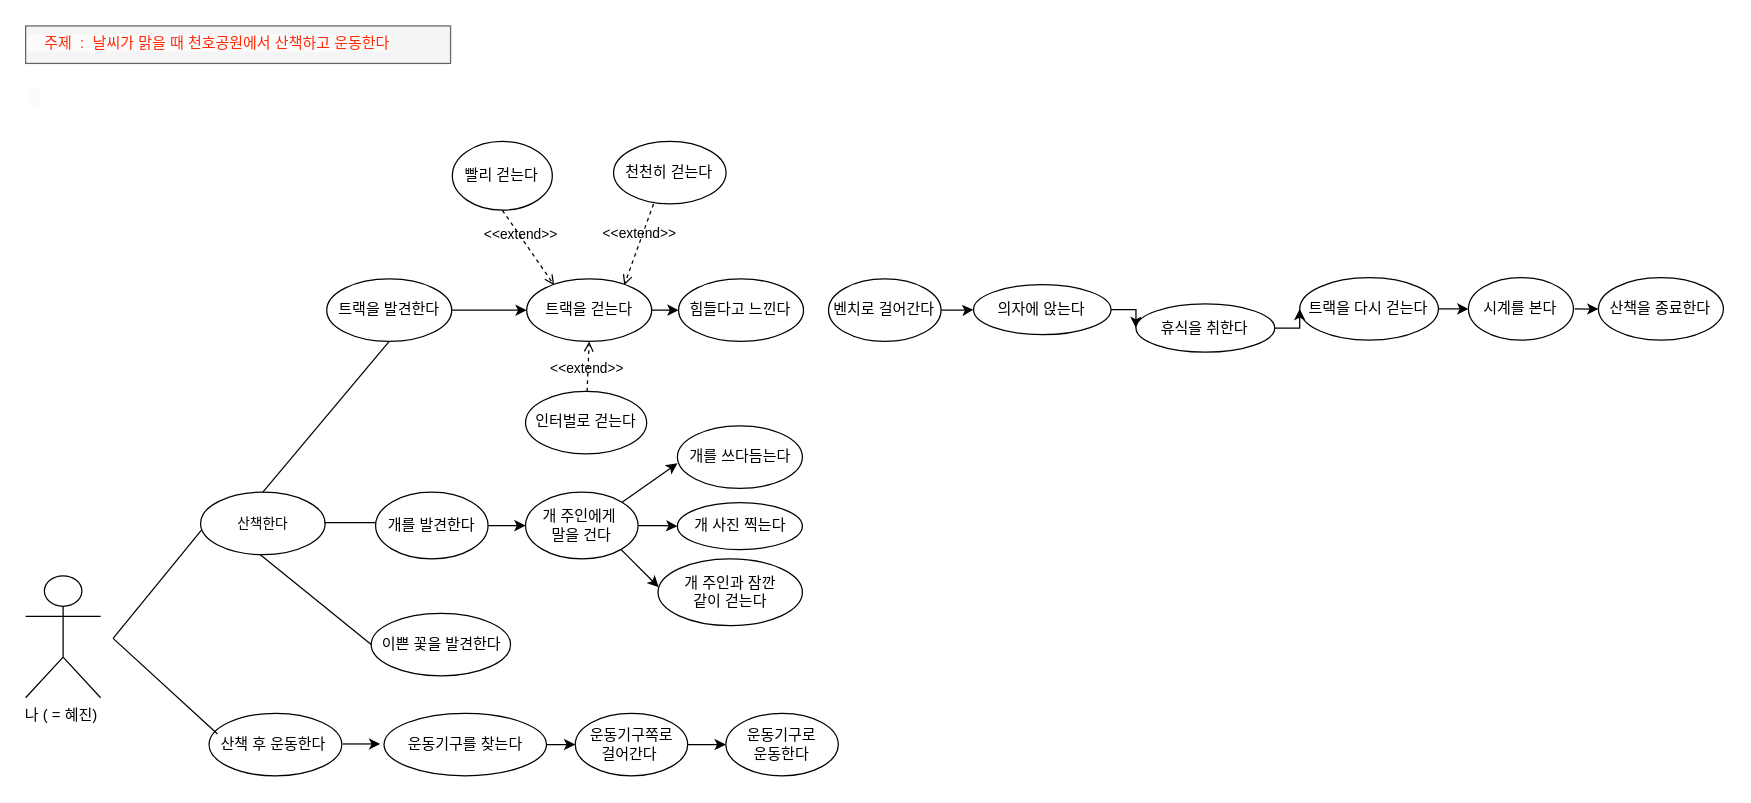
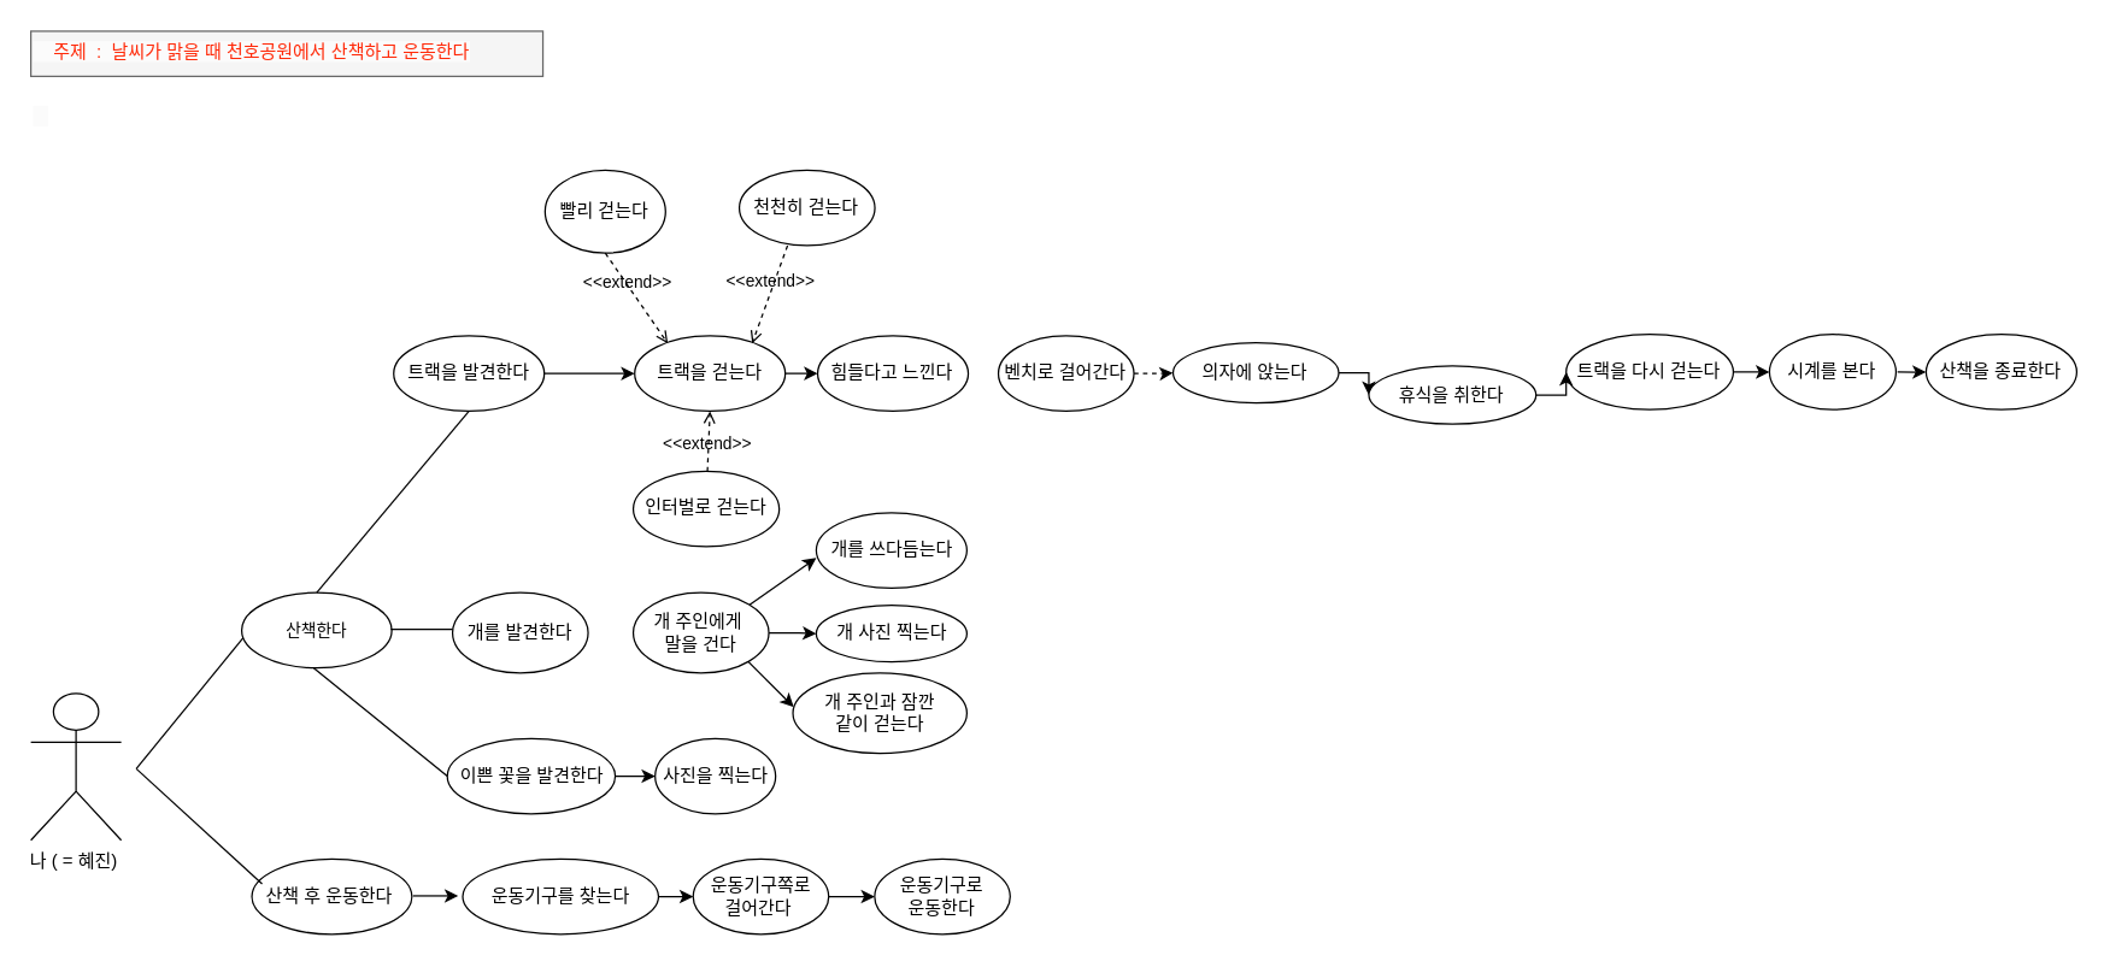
  <mxCell id="0" />
  <mxCell id="1" parent="0" />
  <mxCell id="2" value="나 ( = 혜진)&amp;nbsp;" style="shape=umlActor;verticalLabelPosition=bottom;verticalAlign=top;html=1;" parent="1" vertex="1"><mxGeometry x="20" y="460" width="60" height="97.5" as="geometry" /></mxCell>
  <mxCell id="3" value="&lt;font style=&quot;font-size: 11px;&quot;&gt;산책한다&lt;br&gt;&lt;/font&gt;" style="ellipse;whiteSpace=wrap;html=1;" parent="1" vertex="1"><mxGeometry x="160" y="393.07" width="99.63" height="50" as="geometry" /></mxCell>
  <mxCell id="4" value="" style="edgeStyle=orthogonalEdgeStyle;rounded=0;orthogonalLoop=1;jettySize=auto;html=1;" parent="1" source="5" target="27" edge="1"><mxGeometry relative="1" as="geometry" /></mxCell>
  <mxCell id="5" value="트랙을 걷는다" style="ellipse;whiteSpace=wrap;html=1;" parent="1" vertex="1"><mxGeometry x="420.92" y="222.43" width="100" height="50" as="geometry" /></mxCell>
  <mxCell id="6" value="" style="edgeStyle=orthogonalEdgeStyle;rounded=0;orthogonalLoop=1;jettySize=auto;html=1;" parent="1" source="7" target="5" edge="1"><mxGeometry relative="1" as="geometry" /></mxCell>
  <mxCell id="7" value="트랙을 발견한다" style="ellipse;whiteSpace=wrap;html=1;" parent="1" vertex="1"><mxGeometry x="260.92" y="222.43" width="100" height="50" as="geometry" /></mxCell>
  <mxCell id="8" value="빨리 걷는다" style="ellipse;whiteSpace=wrap;html=1;" parent="1" vertex="1"><mxGeometry x="361.42" y="112.43" width="80" height="55" as="geometry" /></mxCell>
  <mxCell id="9" value="천천히 걷는다" style="ellipse;whiteSpace=wrap;html=1;" parent="1" vertex="1"><mxGeometry x="490.42" y="112.43" width="90" height="50" as="geometry" /></mxCell>
  <mxCell id="10" value="&amp;lt;&amp;lt;extend&amp;gt;&amp;gt;" style="html=1;verticalAlign=bottom;labelBackgroundColor=none;endArrow=open;endFill=0;dashed=1;rounded=0;exitX=0.5;exitY=1;exitDx=0;exitDy=0;" parent="1" source="8" edge="1"><mxGeometry x="-0.129" y="-4" width="160" relative="1" as="geometry"><mxPoint x="409.84" y="162.425" as="sourcePoint" /><mxPoint x="442.92" y="227.43" as="targetPoint" /><mxPoint as="offset" /></mxGeometry></mxCell>
  <mxCell id="11" value="&amp;lt;&amp;lt;extend&amp;gt;&amp;gt;" style="html=1;verticalAlign=bottom;labelBackgroundColor=none;endArrow=open;endFill=0;dashed=1;rounded=0;entryX=0.78;entryY=0.06;entryDx=0;entryDy=0;entryPerimeter=0;" parent="1" edge="1"><mxGeometry width="160" relative="1" as="geometry"><mxPoint x="522.42" y="162.43" as="sourcePoint" /><mxPoint x="498.92" y="227.43" as="targetPoint" /></mxGeometry></mxCell>
- <mxCell id="12" value="" style="edgeStyle=orthogonalEdgeStyle;rounded=0;orthogonalLoop=1;jettySize=auto;html=1;" parent="1" source="13" target="15" edge="1"><mxGeometry relative="1" as="geometry" /></mxCell>
+ <mxCell id="12" value="" style="edgeStyle=orthogonalEdgeStyle;rounded=0;orthogonalLoop=1;jettySize=auto;html=1;dashed=1;" parent="1" source="13" target="15" edge="1"><mxGeometry relative="1" as="geometry" /></mxCell>
  <mxCell id="13" value="벤치로 걸어간다" style="ellipse;whiteSpace=wrap;html=1;" parent="1" vertex="1"><mxGeometry x="662.42" y="222.43" width="90" height="50" as="geometry" /></mxCell>
  <mxCell id="14" value="" style="edgeStyle=orthogonalEdgeStyle;rounded=0;orthogonalLoop=1;jettySize=auto;html=1;" parent="1" source="15" target="35" edge="1"><mxGeometry relative="1" as="geometry" /></mxCell>
  <mxCell id="15" value="의자에 앉는다" style="ellipse;whiteSpace=wrap;html=1;" parent="1" vertex="1"><mxGeometry x="778.42" y="227" width="110" height="40" as="geometry" /></mxCell>
  <mxCell id="16" value="" style="edgeStyle=orthogonalEdgeStyle;rounded=0;orthogonalLoop=1;jettySize=auto;html=1;" parent="1" source="17" target="33" edge="1"><mxGeometry relative="1" as="geometry" /></mxCell>
  <mxCell id="17" value="운동기구쪽로&lt;br&gt;걸어간다&amp;nbsp;" style="ellipse;whiteSpace=wrap;html=1;" parent="1" vertex="1"><mxGeometry x="459.75" y="570" width="90" height="50" as="geometry" /></mxCell>
+ <mxCell id="18" value="" style="edgeStyle=orthogonalEdgeStyle;rounded=0;orthogonalLoop=1;jettySize=auto;html=1;" parent="1" source="19" target="20" edge="1"><mxGeometry relative="1" as="geometry" /></mxCell>
  <mxCell id="19" value="이쁜 꽃을 발견한다" style="ellipse;whiteSpace=wrap;html=1;" parent="1" vertex="1"><mxGeometry x="296.5" y="490" width="111.5" height="50" as="geometry" /></mxCell>
+ <mxCell id="20" value="사진을 찍는다" style="ellipse;whiteSpace=wrap;html=1;" parent="1" vertex="1"><mxGeometry x="434.5" y="490" width="80" height="50" as="geometry" /></mxCell>
  <mxCell id="21" style="edgeStyle=orthogonalEdgeStyle;rounded=0;orthogonalLoop=1;jettySize=auto;html=1;exitX=0.5;exitY=1;exitDx=0;exitDy=0;" parent="1" source="5" target="5" edge="1"><mxGeometry relative="1" as="geometry" /></mxCell>
  <mxCell id="22" value="" style="edgeStyle=orthogonalEdgeStyle;rounded=0;orthogonalLoop=1;jettySize=auto;html=1;" parent="1" source="23" target="25" edge="1"><mxGeometry relative="1" as="geometry" /></mxCell>
  <mxCell id="23" value="트랙을 다시 걷는다" style="ellipse;whiteSpace=wrap;html=1;" parent="1" vertex="1"><mxGeometry x="1039.42" y="221.43" width="111" height="50" as="geometry" /></mxCell>
  <mxCell id="24" value="" style="edgeStyle=orthogonalEdgeStyle;rounded=0;orthogonalLoop=1;jettySize=auto;html=1;" parent="1" edge="1"><mxGeometry relative="1" as="geometry"><mxPoint x="1259.42" y="246.464" as="sourcePoint" /><mxPoint x="1278.42" y="246.43" as="targetPoint" /></mxGeometry></mxCell>
  <mxCell id="25" value="시계를 본다" style="ellipse;whiteSpace=wrap;html=1;" parent="1" vertex="1"><mxGeometry x="1174.42" y="221.43" width="84" height="50" as="geometry" /></mxCell>
  <mxCell id="26" value="산책을 종료한다" style="ellipse;whiteSpace=wrap;html=1;" parent="1" vertex="1"><mxGeometry x="1278.42" y="221.43" width="100" height="50" as="geometry" /></mxCell>
  <mxCell id="27" value="힘들다고 느낀다" style="ellipse;whiteSpace=wrap;html=1;" parent="1" vertex="1"><mxGeometry x="542.42" y="222.43" width="100" height="50" as="geometry" /></mxCell>
  <mxCell id="28" value="" style="edgeStyle=orthogonalEdgeStyle;rounded=0;orthogonalLoop=1;jettySize=auto;html=1;" parent="1" edge="1"><mxGeometry relative="1" as="geometry"><mxPoint x="429.75" y="595.034" as="sourcePoint" /><mxPoint x="459.75" y="595" as="targetPoint" /></mxGeometry></mxCell>
  <mxCell id="29" value="운동기구를 찾는다" style="ellipse;whiteSpace=wrap;html=1;" parent="1" vertex="1"><mxGeometry x="306.75" y="570" width="130" height="50" as="geometry" /></mxCell>
  <mxCell id="30" value="" style="edgeStyle=orthogonalEdgeStyle;rounded=0;orthogonalLoop=1;jettySize=auto;html=1;" parent="1" edge="1"><mxGeometry relative="1" as="geometry"><mxPoint x="273.75" y="594.504" as="sourcePoint" /><mxPoint x="303.75" y="594.504" as="targetPoint" /></mxGeometry></mxCell>
  <mxCell id="31" value="산책 후 운동한다&amp;nbsp;" style="ellipse;whiteSpace=wrap;html=1;" parent="1" vertex="1"><mxGeometry x="166.75" y="570" width="106.25" height="50" as="geometry" /></mxCell>
  <mxCell id="32" value="&lt;span style=&quot;color: rgb(255, 41, 8); font-family: Helvetica; font-size: 12px; font-style: normal; font-variant-ligatures: normal; font-variant-caps: normal; font-weight: 400; letter-spacing: normal; orphans: 2; text-align: left; text-indent: 0px; text-transform: none; widows: 2; word-spacing: 0px; -webkit-text-stroke-width: 0px; background-color: rgb(251, 251, 251); text-decoration-thickness: initial; text-decoration-style: initial; text-decoration-color: initial; float: none; display: inline !important;&quot;&gt;&amp;nbsp; &amp;nbsp; 주제&amp;nbsp; :&amp;nbsp; 날씨가 맑을 때 천호공원에서 산책하고 운동한다&lt;br&gt;&lt;br&gt;&lt;br&gt;&amp;nbsp; &amp;nbsp;&lt;br&gt;&lt;/span&gt;" style="text;whiteSpace=wrap;html=1;fillColor=#f5f5f5;fontColor=#333333;strokeColor=#666666;" parent="1" vertex="1"><mxGeometry x="20" y="20" width="340" height="30" as="geometry" /></mxCell>
  <mxCell id="33" value="운동기구로&lt;br&gt;운동한다" style="ellipse;whiteSpace=wrap;html=1;" parent="1" vertex="1"><mxGeometry x="580.25" y="570" width="90" height="50" as="geometry" /></mxCell>
  <mxCell id="34" value="" style="edgeStyle=orthogonalEdgeStyle;rounded=0;orthogonalLoop=1;jettySize=auto;html=1;" parent="1" source="35" target="23" edge="1"><mxGeometry relative="1" as="geometry" /></mxCell>
  <mxCell id="35" value="휴식을 취한다" style="ellipse;whiteSpace=wrap;html=1;" parent="1" vertex="1"><mxGeometry x="908.42" y="242.43" width="111" height="38.57" as="geometry" /></mxCell>
- <mxCell id="36" value="" style="edgeStyle=orthogonalEdgeStyle;rounded=0;orthogonalLoop=1;jettySize=auto;html=1;" parent="1" source="37" target="39" edge="1"><mxGeometry relative="1" as="geometry" /></mxCell>
  <mxCell id="37" value="개를 발견한다" style="ellipse;whiteSpace=wrap;html=1;" parent="1" vertex="1"><mxGeometry x="300" y="393.07" width="90" height="53.37" as="geometry" /></mxCell>
  <mxCell id="38" value="" style="edgeStyle=orthogonalEdgeStyle;rounded=0;orthogonalLoop=1;jettySize=auto;html=1;" parent="1" source="39" target="41" edge="1"><mxGeometry relative="1" as="geometry" /></mxCell>
  <mxCell id="39" value="개 주인에게&amp;nbsp;&lt;br&gt;말을 건다" style="ellipse;whiteSpace=wrap;html=1;" parent="1" vertex="1"><mxGeometry x="420" y="393.07" width="90" height="53.37" as="geometry" /></mxCell>
  <mxCell id="40" value="개를 쓰다듬는다" style="ellipse;whiteSpace=wrap;html=1;" parent="1" vertex="1"><mxGeometry x="541.5" y="340" width="100" height="50" as="geometry" /></mxCell>
  <mxCell id="41" value="개 사진 찍는다" style="ellipse;whiteSpace=wrap;html=1;" parent="1" vertex="1"><mxGeometry x="541.5" y="401.5" width="100" height="37.5" as="geometry" /></mxCell>
  <mxCell id="42" value="개 주인과 잠깐 &lt;br&gt;같이 걷는다" style="ellipse;whiteSpace=wrap;html=1;" parent="1" vertex="1"><mxGeometry x="526" y="446.44" width="115.5" height="53.37" as="geometry" /></mxCell>
  <mxCell id="43" value="" style="endArrow=classic;html=1;rounded=0;exitX=1;exitY=0;exitDx=0;exitDy=0;" parent="1" source="39" edge="1"><mxGeometry width="50" height="50" relative="1" as="geometry"><mxPoint x="491.5" y="420" as="sourcePoint" /><mxPoint x="541.5" y="370" as="targetPoint" /></mxGeometry></mxCell>
  <mxCell id="44" value="" style="endArrow=classic;html=1;rounded=0;" parent="1" edge="1"><mxGeometry width="50" height="50" relative="1" as="geometry"><mxPoint x="496.5" y="439" as="sourcePoint" /><mxPoint x="526.5" y="469" as="targetPoint" /></mxGeometry></mxCell>
  <mxCell id="45" value="인터벌로 걷는다" style="ellipse;whiteSpace=wrap;html=1;" parent="1" vertex="1"><mxGeometry x="420" y="312.43" width="96.92" height="50" as="geometry" /></mxCell>
  <mxCell id="46" value="&amp;lt;&amp;lt;extend&amp;gt;&amp;gt;" style="html=1;verticalAlign=bottom;labelBackgroundColor=none;endArrow=open;endFill=0;dashed=1;rounded=0;entryX=0.5;entryY=1;entryDx=0;entryDy=0;" parent="1" source="45" target="5" edge="1"><mxGeometry x="-0.499" y="1" width="160" relative="1" as="geometry"><mxPoint x="518.38" y="185.5" as="sourcePoint" /><mxPoint x="489" y="260" as="targetPoint" /><mxPoint y="1" as="offset" /></mxGeometry></mxCell>
  <mxCell id="47" value="" style="endArrow=none;html=1;rounded=0;entryX=0.5;entryY=1;entryDx=0;entryDy=0;exitX=0.5;exitY=0;exitDx=0;exitDy=0;" parent="1" source="3" target="7" edge="1"><mxGeometry width="50" height="50" relative="1" as="geometry"><mxPoint x="228.574" y="406.5" as="sourcePoint" /><mxPoint x="312.42" y="262.43" as="targetPoint" /></mxGeometry></mxCell>
  <mxCell id="48" value="" style="endArrow=none;html=1;rounded=0;entryX=0;entryY=0.491;entryDx=0;entryDy=0;entryPerimeter=0;" parent="1" edge="1"><mxGeometry width="50" height="50" relative="1" as="geometry"><mxPoint x="259" y="417.48" as="sourcePoint" /><mxPoint x="300" y="417.505" as="targetPoint" /><Array as="points"><mxPoint x="270" y="417.48" /></Array></mxGeometry></mxCell>
  <mxCell id="49" value="" style="endArrow=none;html=1;rounded=0;entryX=0;entryY=0.5;entryDx=0;entryDy=0;exitX=0.5;exitY=1;exitDx=0;exitDy=0;" parent="1" target="19" edge="1"><mxGeometry width="50" height="50" relative="1" as="geometry"><mxPoint x="207.815" y="443.07" as="sourcePoint" /><mxPoint x="298" y="553.82" as="targetPoint" /></mxGeometry></mxCell>
  <mxCell id="50" value="" style="endArrow=none;html=1;rounded=0;" parent="1" edge="1"><mxGeometry width="50" height="50" relative="1" as="geometry"><mxPoint x="90" y="510" as="sourcePoint" /><mxPoint x="161" y="423" as="targetPoint" /></mxGeometry></mxCell>
  <mxCell id="51" value="" style="endArrow=none;html=1;rounded=0;entryX=0.064;entryY=0.332;entryDx=0;entryDy=0;entryPerimeter=0;" parent="1" target="31" edge="1"><mxGeometry width="50" height="50" relative="1" as="geometry"><mxPoint x="90" y="510" as="sourcePoint" /><mxPoint x="170" y="580" as="targetPoint" /></mxGeometry></mxCell>
